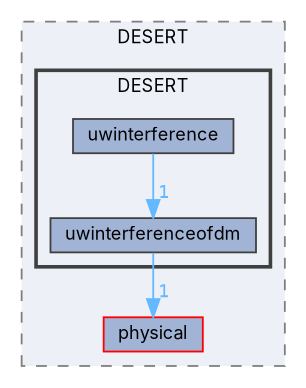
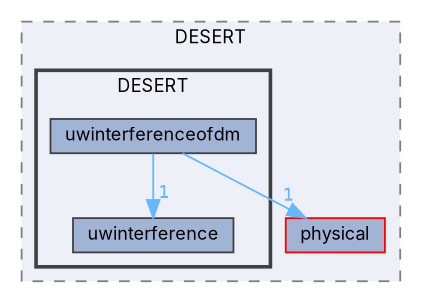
  digraph {
    compound=true
    fontname=Inter
    node [color=grey25 fillcolor="#a2b4d6" fontname=Inter fontsize=10 shape=box style=filled]
    edge [color=steelblue1 fontcolor=steelblue1 fontname=Inter fontsize=10 headlabel=1 labeldistance=1.5 labelfontname=Helvetica labelfontsize=10]
    n1 [height=0.2 label=uwinterference width=0.4]
    n2 [height=0.2 label=uwinterferenceofdm width=0.4]
    n3 [color=red height=0.2 label=physical width=0.4]
    subgraph cluster_1 {
      bgcolor="#edf0f7"
      fontsize=10
      label=DESERT
      pencolor=grey50
      style="filled,dashed"
      n3
      subgraph cluster_2 {
        bgcolor="#edf0f7"
        fontsize=10
        label=DESERT
        pencolor=grey25
        style="filled,bold"
        n1
        n2
      }
    }
-   n1 -> n2
+   n2 -> n1
    n2 -> n3
  }
